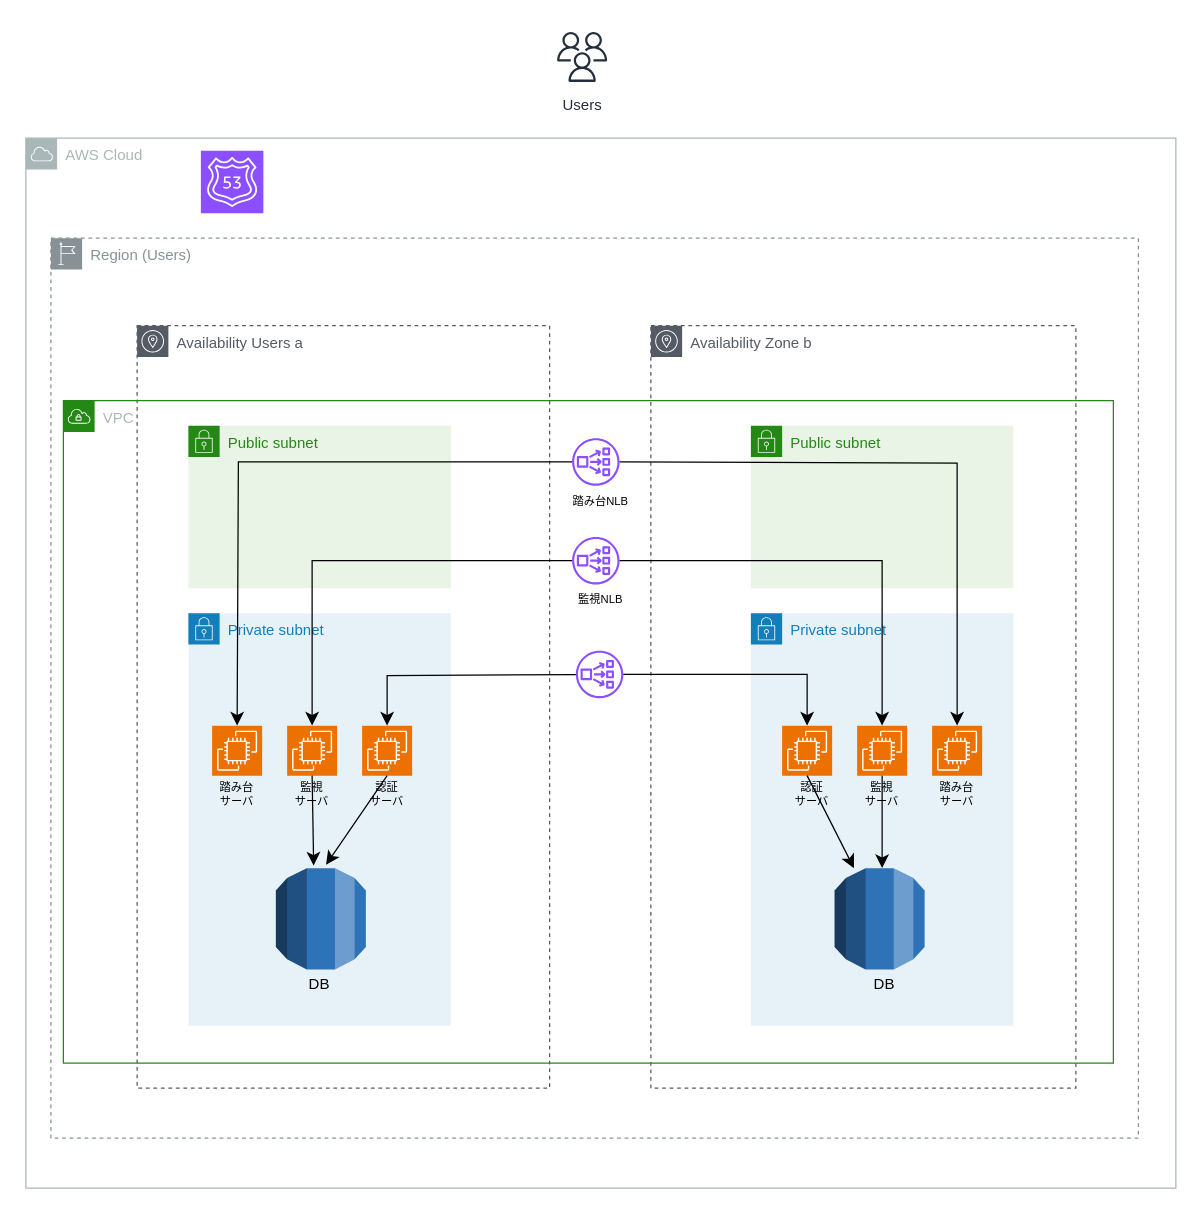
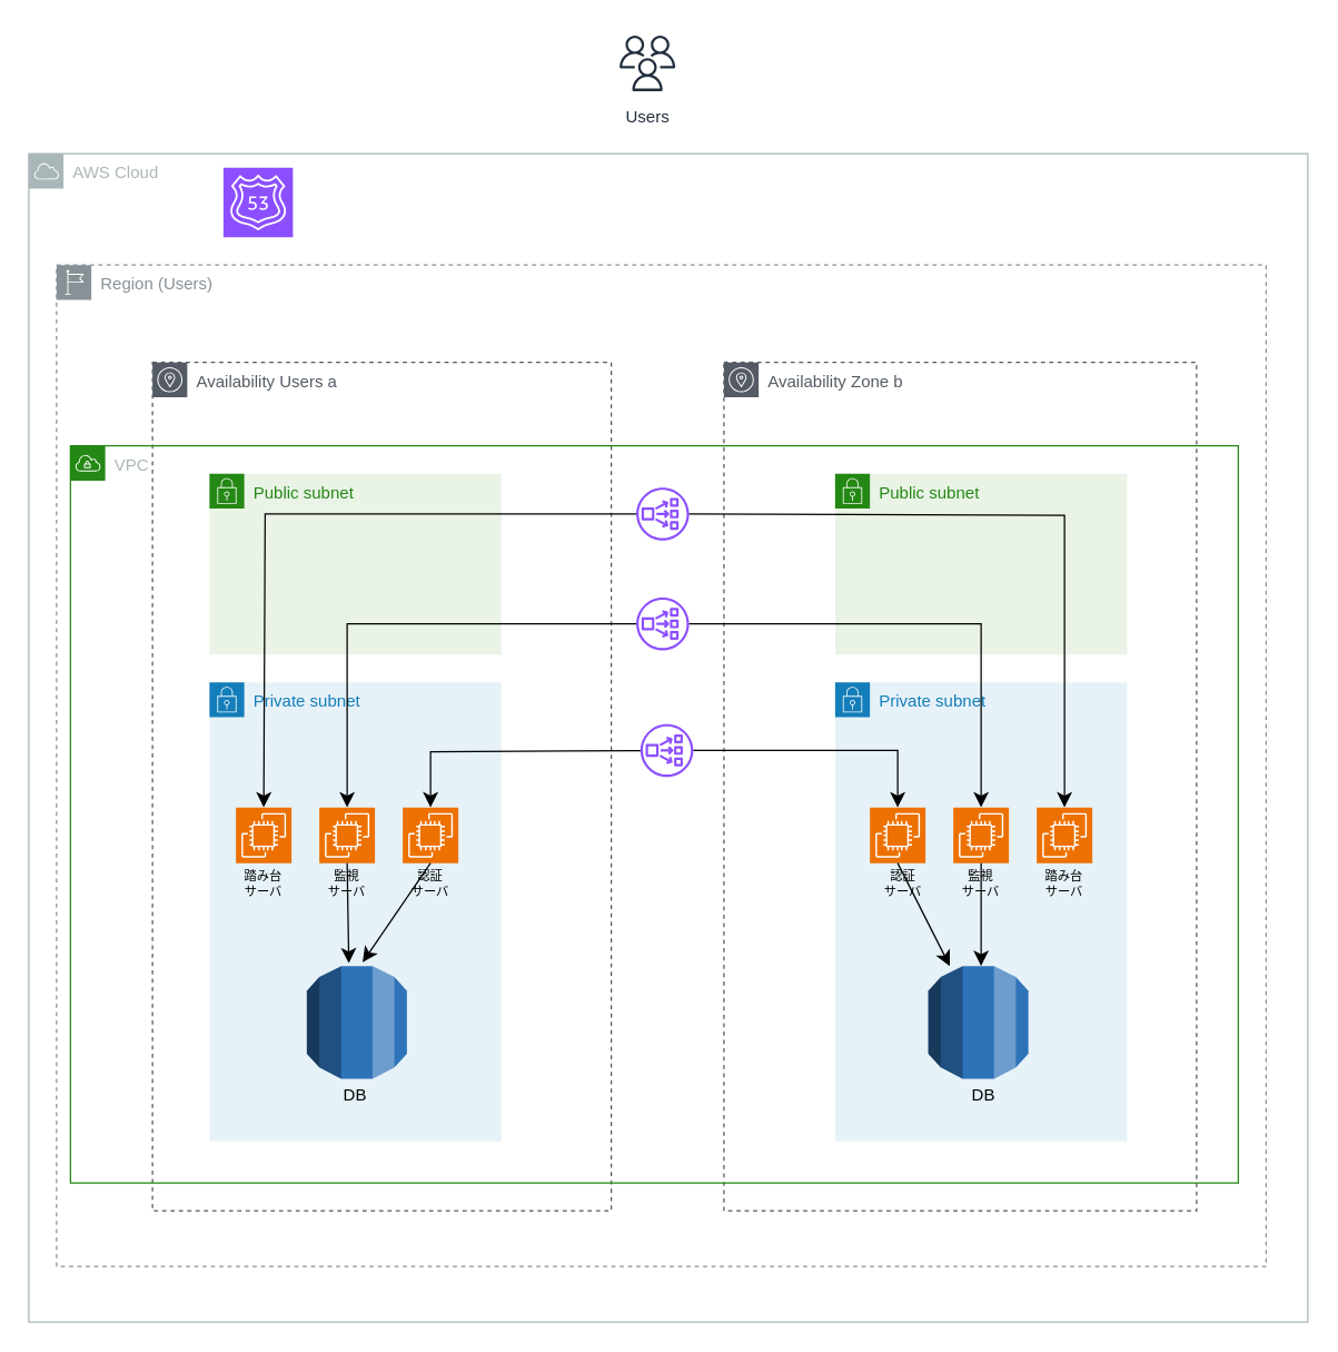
  <mxCell id="0" />
  <mxCell id="1" parent="0" />
  <mxCell id="2" value="AWS Cloud" style="sketch=0;outlineConnect=0;gradientColor=none;html=1;whiteSpace=wrap;fontSize=12;fontStyle=0;shape=mxgraph.aws4.group;grIcon=mxgraph.aws4.group_aws_cloud;strokeColor=#AAB7B8;fillColor=none;verticalAlign=top;align=left;spacingLeft=30;fontColor=#AAB7B8;dashed=0;" vertex="1" parent="1"><mxGeometry x="20" y="110" width="920" height="840" as="geometry" /></mxCell>
  <mxCell id="3" value="Region (Users)" style="sketch=0;outlineConnect=0;gradientColor=none;html=1;whiteSpace=wrap;fontSize=12;fontStyle=0;shape=mxgraph.aws4.group;grIcon=mxgraph.aws4.group_region;strokeColor=#879196;fillColor=none;verticalAlign=top;align=left;spacingLeft=30;fontColor=#879196;dashed=1;" vertex="1" parent="1"><mxGeometry x="40" y="190" width="870" height="720" as="geometry" /></mxCell>
  <mxCell id="4" value="Availability Users a" style="sketch=0;outlineConnect=0;gradientColor=none;html=1;whiteSpace=wrap;fontSize=12;fontStyle=0;shape=mxgraph.aws4.group;grIcon=mxgraph.aws4.group_availability_zone;strokeColor=#545B64;fillColor=none;verticalAlign=top;align=left;spacingLeft=30;fontColor=#545B64;dashed=1;" vertex="1" parent="1"><mxGeometry x="109" y="260" width="330" height="610" as="geometry" /></mxCell>
  <mxCell id="5" value="Availability Zone b" style="sketch=0;outlineConnect=0;gradientColor=none;html=1;whiteSpace=wrap;fontSize=12;fontStyle=0;shape=mxgraph.aws4.group;grIcon=mxgraph.aws4.group_availability_zone;strokeColor=#545B64;fillColor=none;verticalAlign=top;align=left;spacingLeft=30;fontColor=#545B64;dashed=1;" vertex="1" parent="1"><mxGeometry x="520" y="260" width="340" height="610" as="geometry" /></mxCell>
  <mxCell id="6" value="VPC" style="points=[[0,0],[0.25,0],[0.5,0],[0.75,0],[1,0],[1,0.25],[1,0.5],[1,0.75],[1,1],[0.75,1],[0.5,1],[0.25,1],[0,1],[0,0.75],[0,0.5],[0,0.25]];outlineConnect=0;gradientColor=none;html=1;whiteSpace=wrap;fontSize=12;fontStyle=0;container=1;pointerEvents=0;collapsible=0;recursiveResize=0;shape=mxgraph.aws4.group;grIcon=mxgraph.aws4.group_vpc;strokeColor=#248814;fillColor=none;verticalAlign=top;align=left;spacingLeft=30;fontColor=#AAB7B8;dashed=0;" vertex="1" parent="1"><mxGeometry x="50" y="320" width="840" height="530" as="geometry" /></mxCell>
  <mxCell id="7" value="Public subnet" style="points=[[0,0],[0.25,0],[0.5,0],[0.75,0],[1,0],[1,0.25],[1,0.5],[1,0.75],[1,1],[0.75,1],[0.5,1],[0.25,1],[0,1],[0,0.75],[0,0.5],[0,0.25]];outlineConnect=0;gradientColor=none;html=1;whiteSpace=wrap;fontSize=12;fontStyle=0;container=1;pointerEvents=0;collapsible=0;recursiveResize=0;shape=mxgraph.aws4.group;grIcon=mxgraph.aws4.group_security_group;grStroke=0;strokeColor=#248814;fillColor=#E9F3E6;verticalAlign=top;align=left;spacingLeft=30;fontColor=#248814;dashed=0;" vertex="1" parent="6"><mxGeometry x="100" y="20" width="210" height="130" as="geometry" /></mxCell>
  <mxCell id="8" value="Private subnet" style="points=[[0,0],[0.25,0],[0.5,0],[0.75,0],[1,0],[1,0.25],[1,0.5],[1,0.75],[1,1],[0.75,1],[0.5,1],[0.25,1],[0,1],[0,0.75],[0,0.5],[0,0.25]];outlineConnect=0;gradientColor=none;html=1;whiteSpace=wrap;fontSize=12;fontStyle=0;container=1;pointerEvents=0;collapsible=0;recursiveResize=0;shape=mxgraph.aws4.group;grIcon=mxgraph.aws4.group_security_group;grStroke=0;strokeColor=#147EBA;fillColor=#E6F2F8;verticalAlign=top;align=left;spacingLeft=30;fontColor=#147EBA;dashed=0;" vertex="1" parent="6"><mxGeometry x="100" y="170" width="210" height="330" as="geometry" /></mxCell>
  <mxCell id="9" value="" style="sketch=0;points=[[0,0,0],[0.25,0,0],[0.5,0,0],[0.75,0,0],[1,0,0],[0,1,0],[0.25,1,0],[0.5,1,0],[0.75,1,0],[1,1,0],[0,0.25,0],[0,0.5,0],[0,0.75,0],[1,0.25,0],[1,0.5,0],[1,0.75,0]];outlineConnect=0;fontColor=#232F3E;fillColor=#ED7100;strokeColor=#ffffff;dashed=0;verticalLabelPosition=bottom;verticalAlign=top;align=center;html=1;fontSize=12;fontStyle=0;aspect=fixed;shape=mxgraph.aws4.resourceIcon;resIcon=mxgraph.aws4.ec2;" vertex="1" parent="8"><mxGeometry x="79" y="90" width="40" height="40" as="geometry" /></mxCell>
  <mxCell id="10" value="" style="sketch=0;points=[[0,0,0],[0.25,0,0],[0.5,0,0],[0.75,0,0],[1,0,0],[0,1,0],[0.25,1,0],[0.5,1,0],[0.75,1,0],[1,1,0],[0,0.25,0],[0,0.5,0],[0,0.75,0],[1,0.25,0],[1,0.5,0],[1,0.75,0]];outlineConnect=0;fontColor=#232F3E;fillColor=#ED7100;strokeColor=#ffffff;dashed=0;verticalLabelPosition=bottom;verticalAlign=top;align=center;html=1;fontSize=12;fontStyle=0;aspect=fixed;shape=mxgraph.aws4.resourceIcon;resIcon=mxgraph.aws4.ec2;" vertex="1" parent="8"><mxGeometry x="139" y="90" width="40" height="40" as="geometry" /></mxCell>
  <mxCell id="11" value="" style="sketch=0;points=[[0,0,0],[0.25,0,0],[0.5,0,0],[0.75,0,0],[1,0,0],[0,1,0],[0.25,1,0],[0.5,1,0],[0.75,1,0],[1,1,0],[0,0.25,0],[0,0.5,0],[0,0.75,0],[1,0.25,0],[1,0.5,0],[1,0.75,0]];outlineConnect=0;fontColor=#232F3E;fillColor=#ED7100;strokeColor=#ffffff;dashed=0;verticalLabelPosition=bottom;verticalAlign=top;align=center;html=1;fontSize=12;fontStyle=0;aspect=fixed;shape=mxgraph.aws4.resourceIcon;resIcon=mxgraph.aws4.ec2;" vertex="1" parent="8"><mxGeometry x="19" y="90" width="40" height="40" as="geometry" /></mxCell>
  <mxCell id="12" value="踏み台&lt;br&gt;サーバ" style="text;html=1;strokeColor=none;fillColor=none;align=center;verticalAlign=middle;whiteSpace=wrap;rounded=0;fontSize=9;" vertex="1" parent="8"><mxGeometry x="19" y="130" width="40" height="30" as="geometry" /></mxCell>
  <mxCell id="13" value="&lt;font style=&quot;font-size: 12px;&quot;&gt;DB&lt;/font&gt;" style="text;html=1;strokeColor=none;fillColor=none;align=center;verticalAlign=middle;whiteSpace=wrap;rounded=0;fontSize=16;" vertex="1" parent="8"><mxGeometry x="65" y="286" width="80" height="18" as="geometry" /></mxCell>
  <mxCell id="14" value="Public subnet" style="points=[[0,0],[0.25,0],[0.5,0],[0.75,0],[1,0],[1,0.25],[1,0.5],[1,0.75],[1,1],[0.75,1],[0.5,1],[0.25,1],[0,1],[0,0.75],[0,0.5],[0,0.25]];outlineConnect=0;gradientColor=none;html=1;whiteSpace=wrap;fontSize=12;fontStyle=0;container=1;pointerEvents=0;collapsible=0;recursiveResize=0;shape=mxgraph.aws4.group;grIcon=mxgraph.aws4.group_security_group;grStroke=0;strokeColor=#248814;fillColor=#E9F3E6;verticalAlign=top;align=left;spacingLeft=30;fontColor=#248814;dashed=0;" vertex="1" parent="6"><mxGeometry x="550" y="20" width="210" height="130" as="geometry" /></mxCell>
  <mxCell id="15" value="Private subnet" style="points=[[0,0],[0.25,0],[0.5,0],[0.75,0],[1,0],[1,0.25],[1,0.5],[1,0.75],[1,1],[0.75,1],[0.5,1],[0.25,1],[0,1],[0,0.75],[0,0.5],[0,0.25]];outlineConnect=0;gradientColor=none;html=1;whiteSpace=wrap;fontSize=12;fontStyle=0;container=1;pointerEvents=0;collapsible=0;recursiveResize=0;shape=mxgraph.aws4.group;grIcon=mxgraph.aws4.group_security_group;grStroke=0;strokeColor=#147EBA;fillColor=#E6F2F8;verticalAlign=top;align=left;spacingLeft=30;fontColor=#147EBA;dashed=0;" vertex="1" parent="6"><mxGeometry x="550" y="170" width="210" height="330" as="geometry" /></mxCell>
  <mxCell id="16" value="" style="sketch=0;points=[[0,0,0],[0.25,0,0],[0.5,0,0],[0.75,0,0],[1,0,0],[0,1,0],[0.25,1,0],[0.5,1,0],[0.75,1,0],[1,1,0],[0,0.25,0],[0,0.5,0],[0,0.75,0],[1,0.25,0],[1,0.5,0],[1,0.75,0]];outlineConnect=0;fontColor=#232F3E;fillColor=#ED7100;strokeColor=#ffffff;dashed=0;verticalLabelPosition=bottom;verticalAlign=top;align=center;html=1;fontSize=12;fontStyle=0;aspect=fixed;shape=mxgraph.aws4.resourceIcon;resIcon=mxgraph.aws4.ec2;" vertex="1" parent="15"><mxGeometry x="85" y="90" width="40" height="40" as="geometry" /></mxCell>
  <mxCell id="17" value="" style="sketch=0;points=[[0,0,0],[0.25,0,0],[0.5,0,0],[0.75,0,0],[1,0,0],[0,1,0],[0.25,1,0],[0.5,1,0],[0.75,1,0],[1,1,0],[0,0.25,0],[0,0.5,0],[0,0.75,0],[1,0.25,0],[1,0.5,0],[1,0.75,0]];outlineConnect=0;fontColor=#232F3E;fillColor=#ED7100;strokeColor=#ffffff;dashed=0;verticalLabelPosition=bottom;verticalAlign=top;align=center;html=1;fontSize=12;fontStyle=0;aspect=fixed;shape=mxgraph.aws4.resourceIcon;resIcon=mxgraph.aws4.ec2;" vertex="1" parent="15"><mxGeometry x="145" y="90" width="40" height="40" as="geometry" /></mxCell>
  <mxCell id="18" value="" style="sketch=0;points=[[0,0,0],[0.25,0,0],[0.5,0,0],[0.75,0,0],[1,0,0],[0,1,0],[0.25,1,0],[0.5,1,0],[0.75,1,0],[1,1,0],[0,0.25,0],[0,0.5,0],[0,0.75,0],[1,0.25,0],[1,0.5,0],[1,0.75,0]];outlineConnect=0;fontColor=#232F3E;fillColor=#ED7100;strokeColor=#ffffff;dashed=0;verticalLabelPosition=bottom;verticalAlign=top;align=center;html=1;fontSize=12;fontStyle=0;aspect=fixed;shape=mxgraph.aws4.resourceIcon;resIcon=mxgraph.aws4.ec2;" vertex="1" parent="15"><mxGeometry x="25" y="90" width="40" height="40" as="geometry" /></mxCell>
  <mxCell id="19" value="踏み台&lt;br&gt;サーバ" style="text;html=1;strokeColor=none;fillColor=none;align=center;verticalAlign=middle;whiteSpace=wrap;rounded=0;fontSize=9;" vertex="1" parent="15"><mxGeometry x="145" y="130" width="40" height="30" as="geometry" /></mxCell>
  <mxCell id="20" value="&lt;font style=&quot;font-size: 12px;&quot;&gt;DB&lt;/font&gt;" style="text;html=1;strokeColor=none;fillColor=none;align=center;verticalAlign=middle;whiteSpace=wrap;rounded=0;fontSize=16;" vertex="1" parent="15"><mxGeometry x="67" y="286" width="80" height="18" as="geometry" /></mxCell>
  <mxCell id="21" value="監視&lt;br style=&quot;font-size: 9px;&quot;&gt;サーバ" style="text;html=1;strokeColor=none;fillColor=none;align=center;verticalAlign=middle;whiteSpace=wrap;rounded=0;fontSize=9;" vertex="1" parent="15"><mxGeometry x="85" y="130" width="40" height="30" as="geometry" /></mxCell>
  <mxCell id="22" value="" style="sketch=0;outlineConnect=0;fontColor=#232F3E;gradientColor=none;fillColor=#8C4FFF;strokeColor=none;dashed=0;verticalLabelPosition=bottom;verticalAlign=top;align=center;html=1;fontSize=12;fontStyle=0;aspect=fixed;pointerEvents=1;shape=mxgraph.aws4.network_load_balancer;" vertex="1" parent="6"><mxGeometry x="410" y="200" width="38" height="38" as="geometry" /></mxCell>
  <mxCell id="23" value="" style="endArrow=classic;html=1;rounded=0;fontSize=12;startSize=8;endSize=8;entryX=0.5;entryY=0;entryDx=0;entryDy=0;entryPerimeter=0;" edge="1" parent="6" source="22" target="10"><mxGeometry width="50" height="50" relative="1" as="geometry"><mxPoint x="320" y="190" as="sourcePoint" /><mxPoint x="370" y="140" as="targetPoint" /><Array as="points"><mxPoint x="259" y="220" /></Array></mxGeometry></mxCell>
  <mxCell id="24" value="" style="endArrow=classic;html=1;rounded=0;fontSize=12;startSize=8;endSize=8;entryX=0.5;entryY=0;entryDx=0;entryDy=0;entryPerimeter=0;" edge="1" parent="6" source="22" target="18"><mxGeometry width="50" height="50" relative="1" as="geometry"><mxPoint x="320" y="190" as="sourcePoint" /><mxPoint x="370" y="140" as="targetPoint" /><Array as="points"><mxPoint x="595" y="219" /></Array></mxGeometry></mxCell>
  <mxCell id="25" value="監視&lt;br style=&quot;font-size: 9px;&quot;&gt;サーバ" style="text;html=1;strokeColor=none;fillColor=none;align=center;verticalAlign=middle;whiteSpace=wrap;rounded=0;fontSize=9;" vertex="1" parent="6"><mxGeometry x="179" y="300" width="40" height="30" as="geometry" /></mxCell>
  <mxCell id="26" value="" style="sketch=0;outlineConnect=0;fontColor=#232F3E;gradientColor=none;fillColor=#8C4FFF;strokeColor=none;dashed=0;verticalLabelPosition=bottom;verticalAlign=top;align=center;html=1;fontSize=12;fontStyle=0;aspect=fixed;pointerEvents=1;shape=mxgraph.aws4.network_load_balancer;" vertex="1" parent="1"><mxGeometry x="457" y="429" width="38" height="38" as="geometry" /></mxCell>
  <mxCell id="27" value="" style="sketch=0;points=[[0,0,0],[0.25,0,0],[0.5,0,0],[0.75,0,0],[1,0,0],[0,1,0],[0.25,1,0],[0.5,1,0],[0.75,1,0],[1,1,0],[0,0.25,0],[0,0.5,0],[0,0.75,0],[1,0.25,0],[1,0.5,0],[1,0.75,0]];outlineConnect=0;fontColor=#232F3E;fillColor=#8C4FFF;strokeColor=#ffffff;dashed=0;verticalLabelPosition=bottom;verticalAlign=top;align=center;html=1;fontSize=12;fontStyle=0;aspect=fixed;shape=mxgraph.aws4.resourceIcon;resIcon=mxgraph.aws4.route_53;" vertex="1" parent="1"><mxGeometry x="160" y="120" width="50" height="50" as="geometry" /></mxCell>
  <mxCell id="28" value="" style="sketch=0;outlineConnect=0;fontColor=#232F3E;gradientColor=none;fillColor=#8C4FFF;strokeColor=none;dashed=0;verticalLabelPosition=bottom;verticalAlign=top;align=center;html=1;fontSize=12;fontStyle=0;aspect=fixed;pointerEvents=1;shape=mxgraph.aws4.network_load_balancer;" vertex="1" parent="1"><mxGeometry x="457" y="350" width="38" height="38" as="geometry" /></mxCell>
  <mxCell id="29" value="Users" style="sketch=0;outlineConnect=0;fontColor=#232F3E;gradientColor=none;strokeColor=#232F3E;fillColor=#ffffff;dashed=0;verticalLabelPosition=bottom;verticalAlign=top;align=center;html=1;fontSize=12;fontStyle=0;aspect=fixed;shape=mxgraph.aws4.resourceIcon;resIcon=mxgraph.aws4.users;" vertex="1" parent="1"><mxGeometry x="440" y="20" width="50" height="50" as="geometry" /></mxCell>
  <mxCell id="30" value="" style="endArrow=classic;html=1;rounded=0;fontSize=12;startSize=8;endSize=8;curved=1;exitX=0.5;exitY=1;exitDx=0;exitDy=0;exitPerimeter=0;entryX=0.42;entryY=-0.025;entryDx=0;entryDy=0;entryPerimeter=0;" edge="1" parent="1" source="9" target="42"><mxGeometry width="50" height="50" relative="1" as="geometry"><mxPoint x="470" y="760" as="sourcePoint" /><mxPoint x="250" y="686" as="targetPoint" /></mxGeometry></mxCell>
  <mxCell id="31" value="" style="endArrow=classic;html=1;rounded=0;fontSize=12;startSize=8;endSize=8;curved=1;exitX=0.5;exitY=1;exitDx=0;exitDy=0;exitPerimeter=0;entryX=0.458;entryY=0.707;entryDx=0;entryDy=0;entryPerimeter=0;" edge="1" parent="1" source="10" target="4"><mxGeometry width="50" height="50" relative="1" as="geometry"><mxPoint x="270" y="640" as="sourcePoint" /><mxPoint x="268.52" y="691" as="targetPoint" /></mxGeometry></mxCell>
  <mxCell id="32" value="" style="endArrow=classic;html=1;rounded=0;fontSize=12;startSize=8;endSize=8;curved=1;exitX=0.5;exitY=1;exitDx=0;exitDy=0;exitPerimeter=0;" edge="1" parent="1" source="18" target="43"><mxGeometry width="50" height="50" relative="1" as="geometry"><mxPoint x="750" y="500" as="sourcePoint" /><mxPoint x="682.949" y="694" as="targetPoint" /></mxGeometry></mxCell>
  <mxCell id="33" value="" style="endArrow=classic;html=1;rounded=0;fontSize=12;startSize=8;endSize=8;curved=1;entryX=0.5;entryY=0;entryDx=0;entryDy=0;entryPerimeter=0;exitX=0.5;exitY=1;exitDx=0;exitDy=0;exitPerimeter=0;" edge="1" parent="1" source="16"><mxGeometry width="50" height="50" relative="1" as="geometry"><mxPoint x="705" y="666" as="sourcePoint" /><mxPoint x="705" y="694" as="targetPoint" /></mxGeometry></mxCell>
  <mxCell id="34" value="" style="endArrow=classic;html=1;rounded=0;fontSize=12;startSize=8;endSize=8;entryX=0.5;entryY=0;entryDx=0;entryDy=0;entryPerimeter=0;" edge="1" parent="1" source="28" target="11"><mxGeometry width="50" height="50" relative="1" as="geometry"><mxPoint x="370" y="510" as="sourcePoint" /><mxPoint x="420" y="460" as="targetPoint" /><Array as="points"><mxPoint x="190" y="369" /></Array></mxGeometry></mxCell>
  <mxCell id="35" value="" style="endArrow=classic;html=1;rounded=0;fontSize=12;startSize=8;endSize=8;entryX=0.5;entryY=0;entryDx=0;entryDy=0;entryPerimeter=0;" edge="1" parent="1" source="28" target="17"><mxGeometry width="50" height="50" relative="1" as="geometry"><mxPoint x="370" y="510" as="sourcePoint" /><mxPoint x="420" y="460" as="targetPoint" /><Array as="points"><mxPoint x="765" y="370" /></Array></mxGeometry></mxCell>
  <mxCell id="36" value="" style="endArrow=classic;html=1;rounded=0;fontSize=12;startSize=8;endSize=8;entryX=0.5;entryY=0;entryDx=0;entryDy=0;entryPerimeter=0;" edge="1" parent="1" source="26" target="9"><mxGeometry width="50" height="50" relative="1" as="geometry"><mxPoint x="370" y="510" as="sourcePoint" /><mxPoint x="420" y="460" as="targetPoint" /><Array as="points"><mxPoint x="249" y="448" /></Array></mxGeometry></mxCell>
  <mxCell id="37" value="" style="endArrow=classic;html=1;rounded=0;fontSize=12;startSize=8;endSize=8;entryX=0.5;entryY=0;entryDx=0;entryDy=0;entryPerimeter=0;" edge="1" parent="1" source="26" target="16"><mxGeometry width="50" height="50" relative="1" as="geometry"><mxPoint x="370" y="510" as="sourcePoint" /><mxPoint x="420" y="460" as="targetPoint" /><Array as="points"><mxPoint x="705" y="448" /></Array></mxGeometry></mxCell>
  <mxCell id="38" value="認証&lt;br style=&quot;font-size: 9px;&quot;&gt;サーバ" style="text;html=1;strokeColor=none;fillColor=none;align=center;verticalAlign=middle;whiteSpace=wrap;rounded=0;fontSize=9;" vertex="1" parent="1"><mxGeometry x="289" y="620" width="40" height="30" as="geometry" /></mxCell>
  <mxCell id="39" value="認証&lt;br style=&quot;font-size: 9px;&quot;&gt;サーバ" style="text;html=1;strokeColor=none;fillColor=none;align=center;verticalAlign=middle;whiteSpace=wrap;rounded=0;fontSize=9;" vertex="1" parent="1"><mxGeometry x="629" y="620" width="40" height="30" as="geometry" /></mxCell>
- <mxCell id="40" value="&lt;font style=&quot;font-size: 9px;&quot;&gt;踏み台NLB&lt;/font&gt;" style="text;html=1;strokeColor=none;fillColor=none;align=center;verticalAlign=middle;whiteSpace=wrap;rounded=0;fontSize=16;" vertex="1" parent="1"><mxGeometry x="440" y="389" width="80" height="18" as="geometry" /></mxCell>
- <mxCell id="41" value="&lt;font style=&quot;font-size: 9px;&quot;&gt;監視NLB&lt;/font&gt;" style="text;html=1;strokeColor=none;fillColor=none;align=center;verticalAlign=middle;whiteSpace=wrap;rounded=0;fontSize=16;" vertex="1" parent="1"><mxGeometry x="440" y="467" width="80" height="18" as="geometry" /></mxCell>
  <mxCell id="42" value="" style="outlineConnect=0;dashed=0;verticalLabelPosition=bottom;verticalAlign=top;align=center;html=1;shape=mxgraph.aws3.rds;fillColor=#2E73B8;gradientColor=none;fontSize=16;" vertex="1" parent="1"><mxGeometry x="220" y="694" width="72" height="81" as="geometry" /></mxCell>
  <mxCell id="43" value="" style="outlineConnect=0;dashed=0;verticalLabelPosition=bottom;verticalAlign=top;align=center;html=1;shape=mxgraph.aws3.rds;fillColor=#2E73B8;gradientColor=none;fontSize=16;" vertex="1" parent="1"><mxGeometry x="667" y="694" width="72" height="81" as="geometry" /></mxCell>
